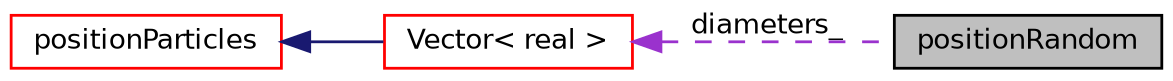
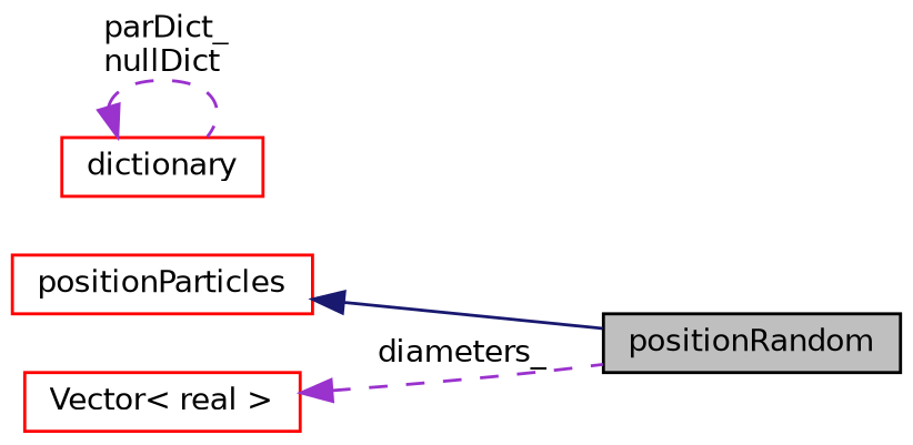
  digraph {
    rankdir=LR
    node [color=red fillcolor=white fontname=Helvetica fontsize=10 shape=record style=filled]
    edge [color=darkorchid3 dir=back fontname=Helvetica fontsize=10 labelfontname=Helvetica labelfontsize=10 style=dashed]
    n1 [color=black fillcolor=grey75 fontcolor=black height=0.2 label=positionRandom width=0.4]
    n2 [height=0.2 label=positionParticles width=0.4]
    n3 [height=0.2 label="Vector\< real \>" width=0.4]
-   n2 -> n3 [color=midnightblue style=solid]
+   n4 [height=0.2 label=dictionary width=0.4]
+   n2 -> n1 [color=midnightblue style=solid]
    n3 -> n1 [label=" diameters_"]
+   n4 -> n4 [label=" parDict_\nnullDict"]
  }
